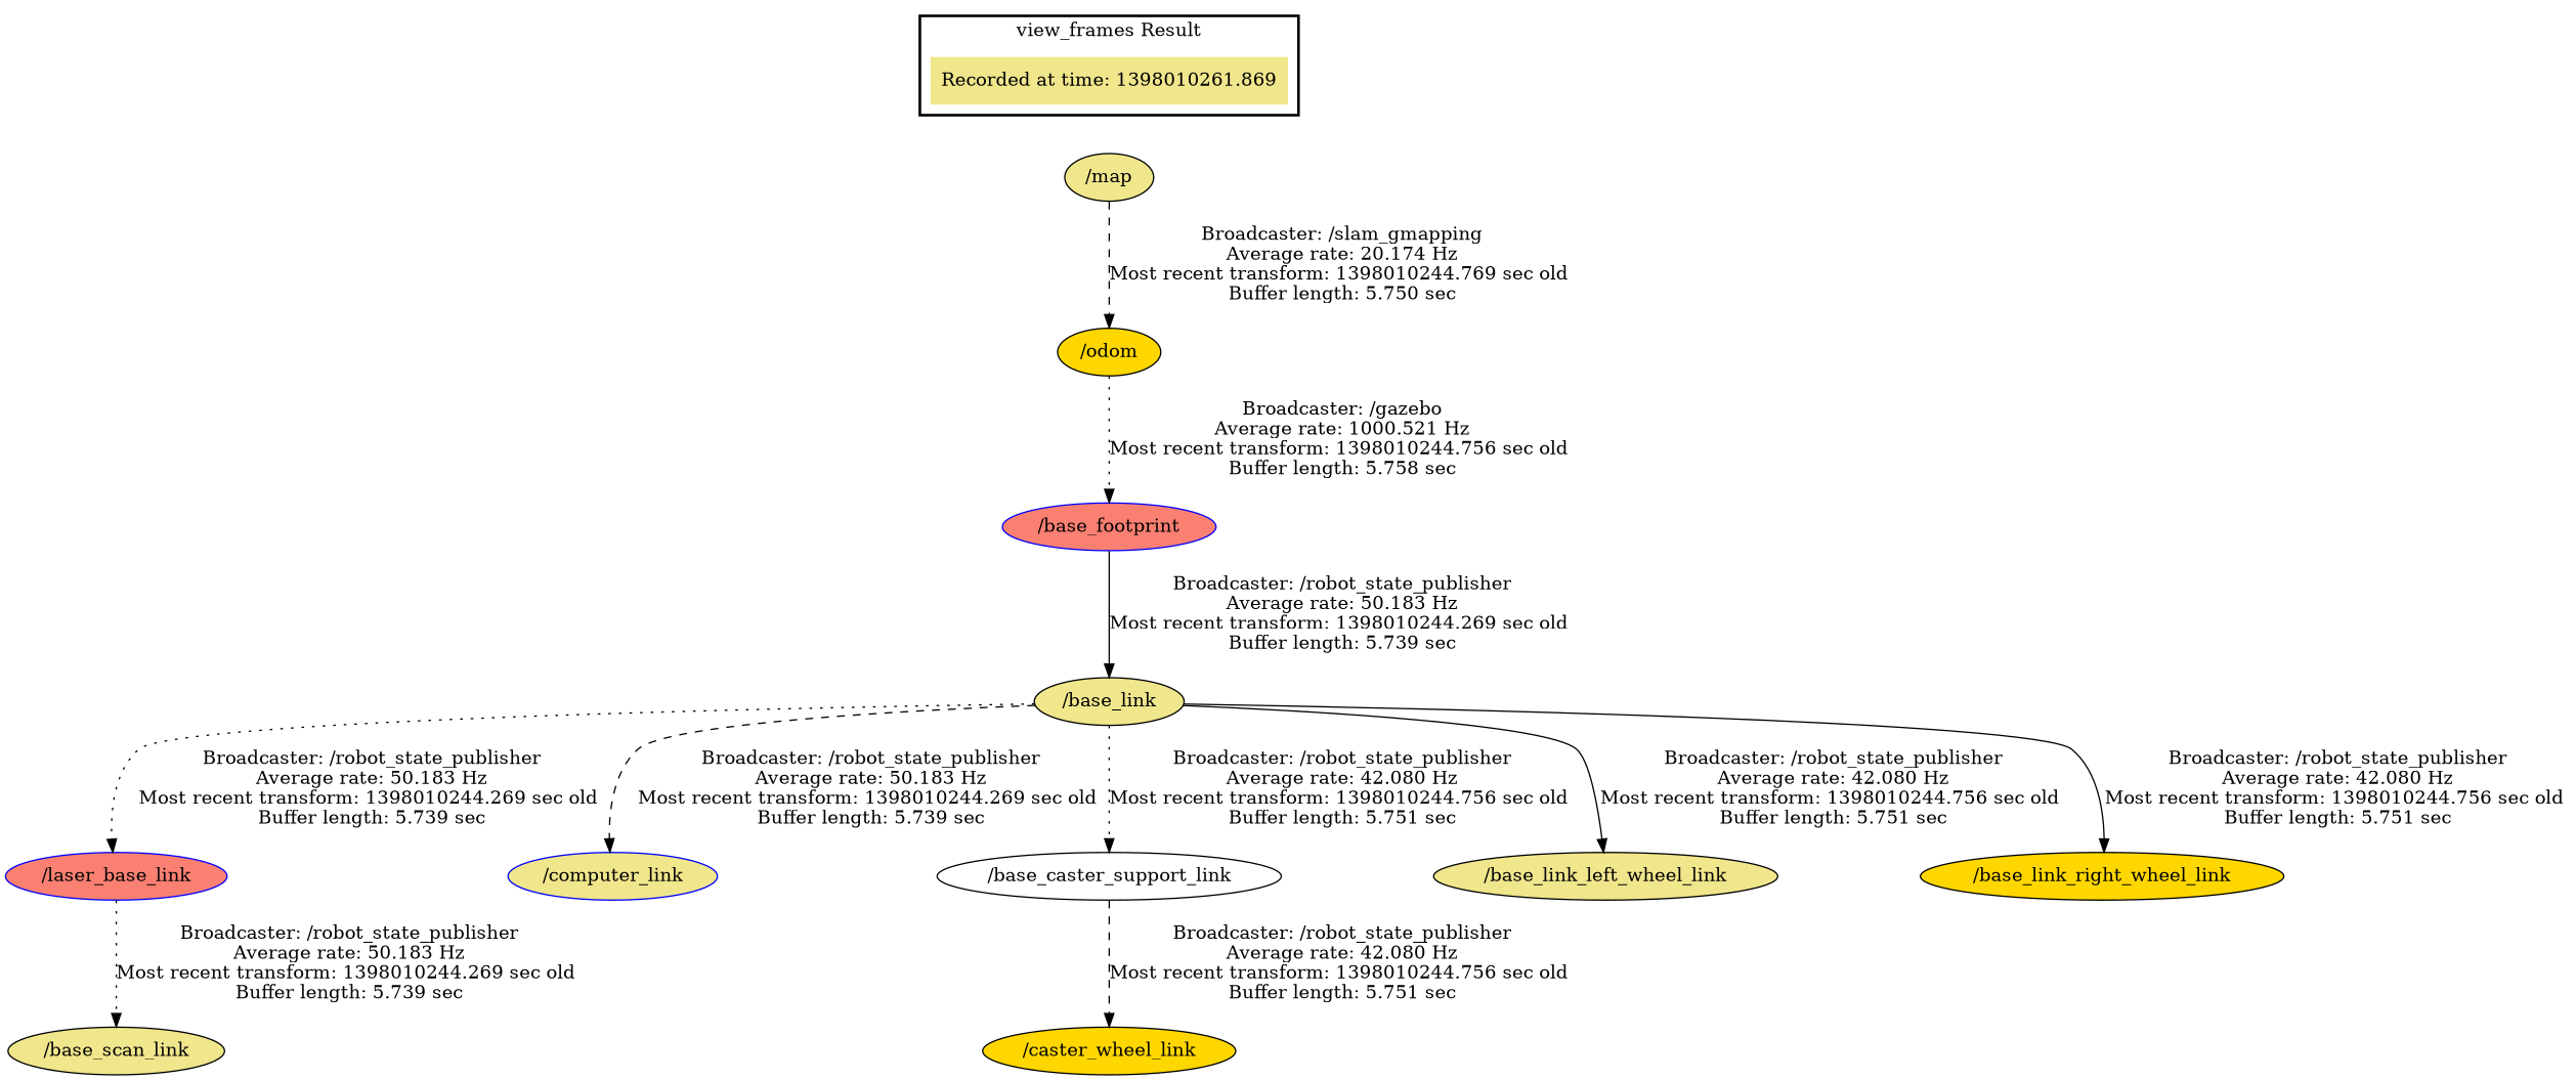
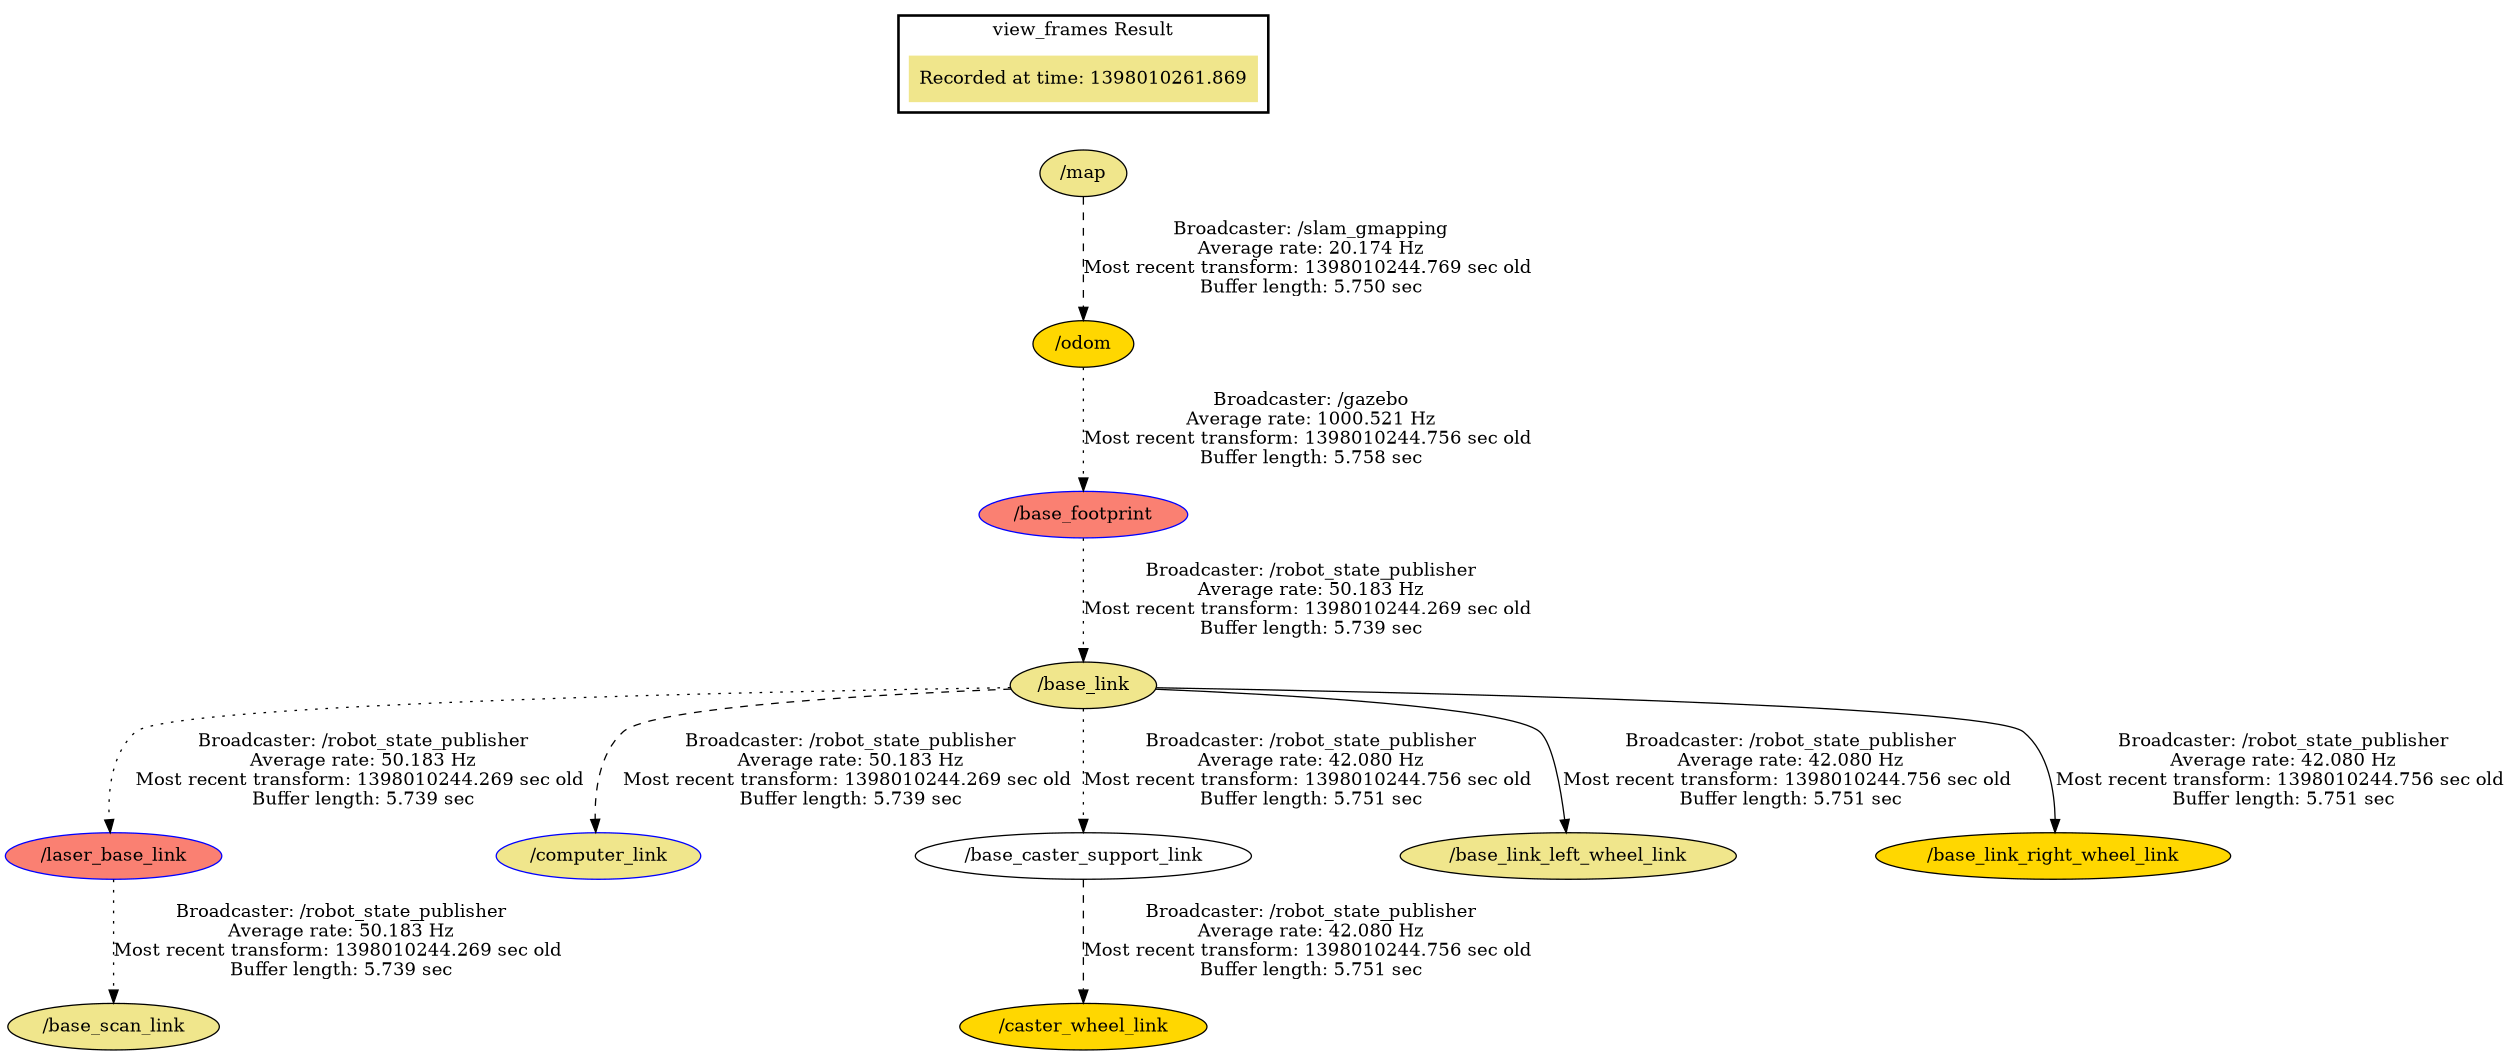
  digraph {
    node [color=black fillcolor=khaki style=filled]
    edge [style=dotted]
    "Recorded at time: 1398010261.869" [color=blue shape=plaintext]
    "/map"
    "/odom" [fillcolor=gold]
    "/base_footprint" [color=blue fillcolor=salmon]
    "/base_link"
    "/laser_base_link" [color=blue fillcolor=salmon]
    "/computer_link" [color=blue]
    "/base_caster_support_link" [fillcolor=white]
    "/base_link_left_wheel_link"
    "/base_link_right_wheel_link" [fillcolor=gold]
    "/base_scan_link"
    "/caster_wheel_link" [fillcolor=gold]
    subgraph cluster_1 {
      color=black
      label="view_frames Result"
      style=bold
      "Recorded at time: 1398010261.869"
    }
    "Recorded at time: 1398010261.869" -> "/map" [style=invis]
    "/map" -> "/odom" [label="Broadcaster: /slam_gmapping\nAverage rate: 20.174 Hz\nMost recent transform: 1398010244.769 sec old \nBuffer length: 5.750 sec\n" style=dashed]
    "/odom" -> "/base_footprint" [label="Broadcaster: /gazebo\nAverage rate: 1000.521 Hz\nMost recent transform: 1398010244.756 sec old \nBuffer length: 5.758 sec\n"]
-   "/base_footprint" -> "/base_link" [label="Broadcaster: /robot_state_publisher\nAverage rate: 50.183 Hz\nMost recent transform: 1398010244.269 sec old \nBuffer length: 5.739 sec\n" style=solid]
+   "/base_footprint" -> "/base_link" [label="Broadcaster: /robot_state_publisher\nAverage rate: 50.183 Hz\nMost recent transform: 1398010244.269 sec old \nBuffer length: 5.739 sec\n"]
    "/base_link" -> "/laser_base_link" [label="Broadcaster: /robot_state_publisher\nAverage rate: 50.183 Hz\nMost recent transform: 1398010244.269 sec old \nBuffer length: 5.739 sec\n"]
    "/base_link" -> "/computer_link" [label="Broadcaster: /robot_state_publisher\nAverage rate: 50.183 Hz\nMost recent transform: 1398010244.269 sec old \nBuffer length: 5.739 sec\n" style=dashed]
    "/base_link" -> "/base_caster_support_link" [label="Broadcaster: /robot_state_publisher\nAverage rate: 42.080 Hz\nMost recent transform: 1398010244.756 sec old \nBuffer length: 5.751 sec\n"]
    "/base_link" -> "/base_link_left_wheel_link" [label="Broadcaster: /robot_state_publisher\nAverage rate: 42.080 Hz\nMost recent transform: 1398010244.756 sec old \nBuffer length: 5.751 sec\n" style=solid]
    "/base_link" -> "/base_link_right_wheel_link" [label="Broadcaster: /robot_state_publisher\nAverage rate: 42.080 Hz\nMost recent transform: 1398010244.756 sec old \nBuffer length: 5.751 sec\n" style=solid]
    "/laser_base_link" -> "/base_scan_link" [label="Broadcaster: /robot_state_publisher\nAverage rate: 50.183 Hz\nMost recent transform: 1398010244.269 sec old \nBuffer length: 5.739 sec\n"]
    "/base_caster_support_link" -> "/caster_wheel_link" [label="Broadcaster: /robot_state_publisher\nAverage rate: 42.080 Hz\nMost recent transform: 1398010244.756 sec old \nBuffer length: 5.751 sec\n" style=dashed]
  }
